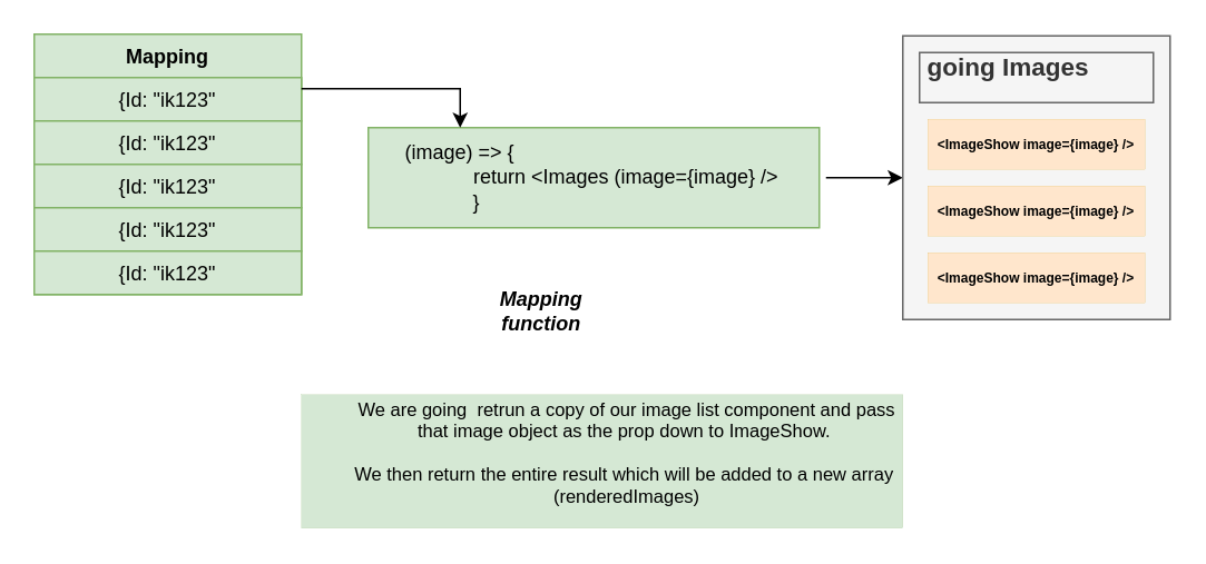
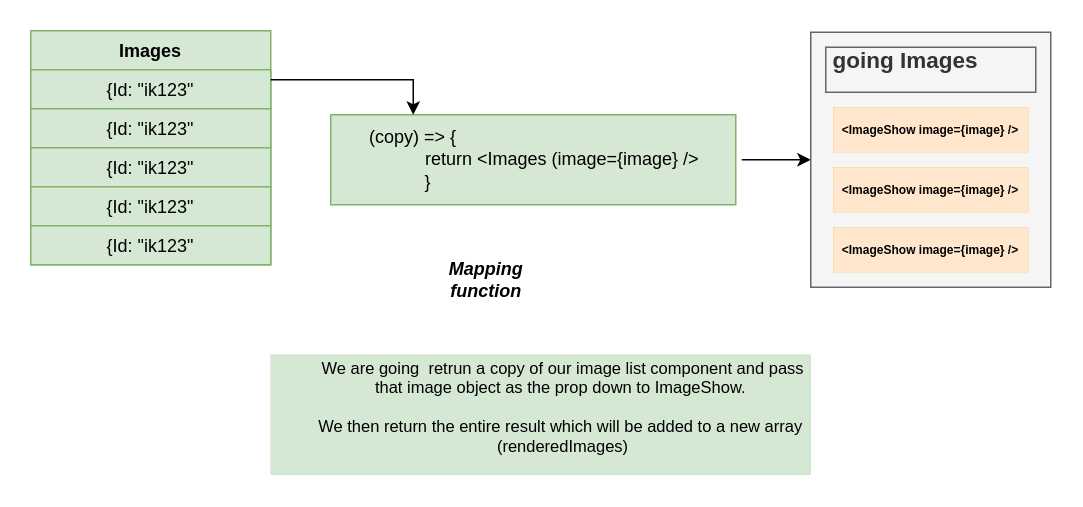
  <mxCell id="0" />
  <mxCell id="1" parent="0" />
- <mxCell id="2" value="Mapping" style="swimlane;fontStyle=1;align=center;verticalAlign=top;childLayout=stackLayout;horizontal=1;startSize=26;horizontalStack=0;resizeParent=1;resizeParentMax=0;resizeLast=0;collapsible=1;marginBottom=0;fillColor=#d5e8d4;strokeColor=#82b366;" vertex="1" parent="1"><mxGeometry x="20" y="20" width="160" height="156" as="geometry" /></mxCell>
+ <mxCell id="2" value="Images" style="swimlane;fontStyle=1;align=center;verticalAlign=top;childLayout=stackLayout;horizontal=1;startSize=26;horizontalStack=0;resizeParent=1;resizeParentMax=0;resizeLast=0;collapsible=1;marginBottom=0;fillColor=#d5e8d4;strokeColor=#82b366;" vertex="1" parent="1"><mxGeometry x="20" y="20" width="160" height="156" as="geometry" /></mxCell>
  <mxCell id="3" value="{Id: &quot;ik123&quot;" style="text;strokeColor=#82b366;fillColor=#d5e8d4;align=center;verticalAlign=top;spacingLeft=4;spacingRight=4;overflow=hidden;rotatable=0;points=[[0,0.5],[1,0.5]];portConstraint=eastwest;" vertex="1" parent="2"><mxGeometry y="26" width="160" height="26" as="geometry" /></mxCell>
  <mxCell id="4" value="{Id: &quot;ik123&quot;" style="text;strokeColor=#82b366;fillColor=#d5e8d4;align=center;verticalAlign=top;spacingLeft=4;spacingRight=4;overflow=hidden;rotatable=0;points=[[0,0.5],[1,0.5]];portConstraint=eastwest;strokeWidth=1;perimeterSpacing=4;" vertex="1" parent="2"><mxGeometry y="52" width="160" height="26" as="geometry" /></mxCell>
  <mxCell id="5" value="{Id: &quot;ik123&quot;" style="text;strokeColor=#82b366;fillColor=#d5e8d4;align=center;verticalAlign=top;spacingLeft=4;spacingRight=4;overflow=hidden;rotatable=0;points=[[0,0.5],[1,0.5]];portConstraint=eastwest;" vertex="1" parent="2"><mxGeometry y="78" width="160" height="26" as="geometry" /></mxCell>
  <mxCell id="6" value="{Id: &quot;ik123&quot;" style="text;strokeColor=#82b366;fillColor=#d5e8d4;align=center;verticalAlign=top;spacingLeft=4;spacingRight=4;overflow=hidden;rotatable=0;points=[[0,0.5],[1,0.5]];portConstraint=eastwest;" vertex="1" parent="2"><mxGeometry y="104" width="160" height="26" as="geometry" /></mxCell>
  <mxCell id="7" value="{Id: &quot;ik123&quot;" style="text;strokeColor=#82b366;fillColor=#d5e8d4;align=center;verticalAlign=top;spacingLeft=4;spacingRight=4;overflow=hidden;rotatable=0;points=[[0,0.5],[1,0.5]];portConstraint=eastwest;" vertex="1" parent="2"><mxGeometry y="130" width="160" height="26" as="geometry" /></mxCell>
  <mxCell id="8" value="" style="rounded=0;whiteSpace=wrap;html=1;strokeColor=#82b366;strokeWidth=1;fillColor=#d5e8d4;" vertex="1" parent="1"><mxGeometry x="220" y="76" width="270" height="60" as="geometry" /></mxCell>
- <mxCell id="9" value="(image) =&amp;gt; {" style="text;html=1;strokeColor=none;fillColor=none;align=center;verticalAlign=middle;whiteSpace=wrap;rounded=0;" vertex="1" parent="1"><mxGeometry x="230" y="76" width="90" height="30" as="geometry" /></mxCell>
+ <mxCell id="9" value="(copy) =&amp;gt; {" style="text;html=1;strokeColor=none;fillColor=none;align=center;verticalAlign=middle;whiteSpace=wrap;rounded=0;" vertex="1" parent="1"><mxGeometry x="230" y="76" width="90" height="30" as="geometry" /></mxCell>
  <mxCell id="10" style="edgeStyle=orthogonalEdgeStyle;rounded=0;orthogonalLoop=1;jettySize=auto;html=1;exitX=1;exitY=0.5;exitDx=0;exitDy=0;fontSize=8;fontColor=#000000;" edge="1" parent="1" source="11" target="14"><mxGeometry relative="1" as="geometry" /></mxCell>
  <mxCell id="11" value="return &amp;lt;Images (image={image} /&amp;gt;&lt;br&gt;" style="text;html=1;strokeColor=none;fillColor=none;align=center;verticalAlign=middle;whiteSpace=wrap;rounded=0;" vertex="1" parent="1"><mxGeometry x="255" y="91" width="239" height="30" as="geometry" /></mxCell>
  <mxCell id="12" value="}" style="text;html=1;strokeColor=none;fillColor=none;align=center;verticalAlign=middle;whiteSpace=wrap;rounded=0;" vertex="1" parent="1"><mxGeometry x="255" y="106" width="60" height="30" as="geometry" /></mxCell>
  <mxCell id="13" value="&lt;b&gt;&lt;i&gt;Mapping&amp;nbsp;&lt;br&gt;function&amp;nbsp;&lt;/i&gt;&lt;/b&gt;" style="text;html=1;align=center;verticalAlign=middle;resizable=0;points=[];autosize=1;strokeColor=none;fillColor=none;fontColor=#000000;" vertex="1" parent="1"><mxGeometry x="285" y="166" width="80" height="40" as="geometry" /></mxCell>
  <mxCell id="14" value="" style="rounded=0;whiteSpace=wrap;html=1;fontColor=#333333;strokeColor=#666666;strokeWidth=1;fillColor=#f5f5f5;" vertex="1" parent="1"><mxGeometry x="540" y="21" width="160" height="170" as="geometry" /></mxCell>
  <mxCell id="15" value="&lt;h1 style=&quot;font-size: 15px;&quot;&gt;going Images&lt;/h1&gt;" style="text;html=1;strokeColor=#666666;fillColor=#f5f5f5;spacing=5;spacingTop=-20;whiteSpace=wrap;overflow=hidden;rounded=0;fontColor=#333333;" vertex="1" parent="1"><mxGeometry x="550" y="31" width="140" height="30" as="geometry" /></mxCell>
  <mxCell id="16" style="edgeStyle=orthogonalEdgeStyle;rounded=0;orthogonalLoop=1;jettySize=auto;html=1;exitX=1;exitY=0.256;exitDx=0;exitDy=0;entryX=0.5;entryY=0;entryDx=0;entryDy=0;fontSize=15;fontColor=#000000;exitPerimeter=0;" edge="1" parent="1" source="3" target="9"><mxGeometry relative="1" as="geometry" /></mxCell>
  <mxCell id="17" value="" style="edgeStyle=orthogonalEdgeStyle;rounded=0;orthogonalLoop=1;jettySize=auto;html=1;fontSize=8;fontColor=#000000;" edge="1" parent="1"><mxGeometry relative="1" as="geometry"><mxPoint x="615" y="131" as="sourcePoint" /><mxPoint x="615" y="131" as="targetPoint" /></mxGeometry></mxCell>
  <mxCell id="18" value="" style="edgeStyle=orthogonalEdgeStyle;rounded=0;orthogonalLoop=1;jettySize=auto;html=1;fontSize=8;fontColor=#000000;" edge="1" parent="1"><mxGeometry relative="1" as="geometry"><mxPoint x="615" y="131" as="sourcePoint" /><mxPoint x="615" y="131" as="targetPoint" /></mxGeometry></mxCell>
  <mxCell id="19" value="&lt;font style=&quot;font-size: 8px;&quot;&gt;&amp;lt;ImageShow image={image} /&amp;gt;&lt;/font&gt;" style="text;html=1;align=center;verticalAlign=middle;whiteSpace=wrap;rounded=0;fontSize=9;strokeWidth=0;fontStyle=1;fillColor=#ffe6cc;strokeColor=#d79b00;" vertex="1" parent="1"><mxGeometry x="555" y="111" width="130" height="30" as="geometry" /></mxCell>
  <mxCell id="20" value="&lt;font style=&quot;font-size: 8px;&quot;&gt;&amp;lt;ImageShow image={image} /&amp;gt;&lt;/font&gt;" style="text;html=1;align=center;verticalAlign=middle;whiteSpace=wrap;rounded=0;fontSize=9;strokeWidth=0;fontStyle=1;fillColor=#ffe6cc;strokeColor=#d79b00;" vertex="1" parent="1"><mxGeometry x="555" y="151" width="130" height="30" as="geometry" /></mxCell>
  <mxCell id="21" value="&lt;font style=&quot;font-size: 8px;&quot;&gt;&amp;lt;ImageShow image={image} /&amp;gt;&lt;/font&gt;" style="text;html=1;align=center;verticalAlign=middle;whiteSpace=wrap;rounded=0;fontSize=9;strokeWidth=0;fontStyle=1;fillColor=#ffe6cc;strokeColor=#d79b00;" vertex="1" parent="1"><mxGeometry x="555" y="71" width="130" height="30" as="geometry" /></mxCell>
  <mxCell id="22" value="" style="rounded=0;whiteSpace=wrap;html=1;fontSize=11;strokeColor=#82b366;strokeWidth=0;fillColor=#d5e8d4;" vertex="1" parent="1"><mxGeometry x="180" y="236" width="360" height="80" as="geometry" /></mxCell>
  <mxCell id="23" value="We are going&amp;nbsp; retrun a copy of our image list component and pass that image object as the prop down to ImageShow.&amp;nbsp;&lt;br style=&quot;font-size: 11px;&quot;&gt;&lt;br style=&quot;font-size: 11px;&quot;&gt;We then return the entire result which will be added to a new array&amp;nbsp; (renderedImages)" style="text;html=1;strokeColor=none;fillColor=none;align=center;verticalAlign=middle;whiteSpace=wrap;rounded=0;fontSize=11;fontColor=#000000;" vertex="1" parent="1"><mxGeometry x="210" y="256" width="330" height="30" as="geometry" /></mxCell>
